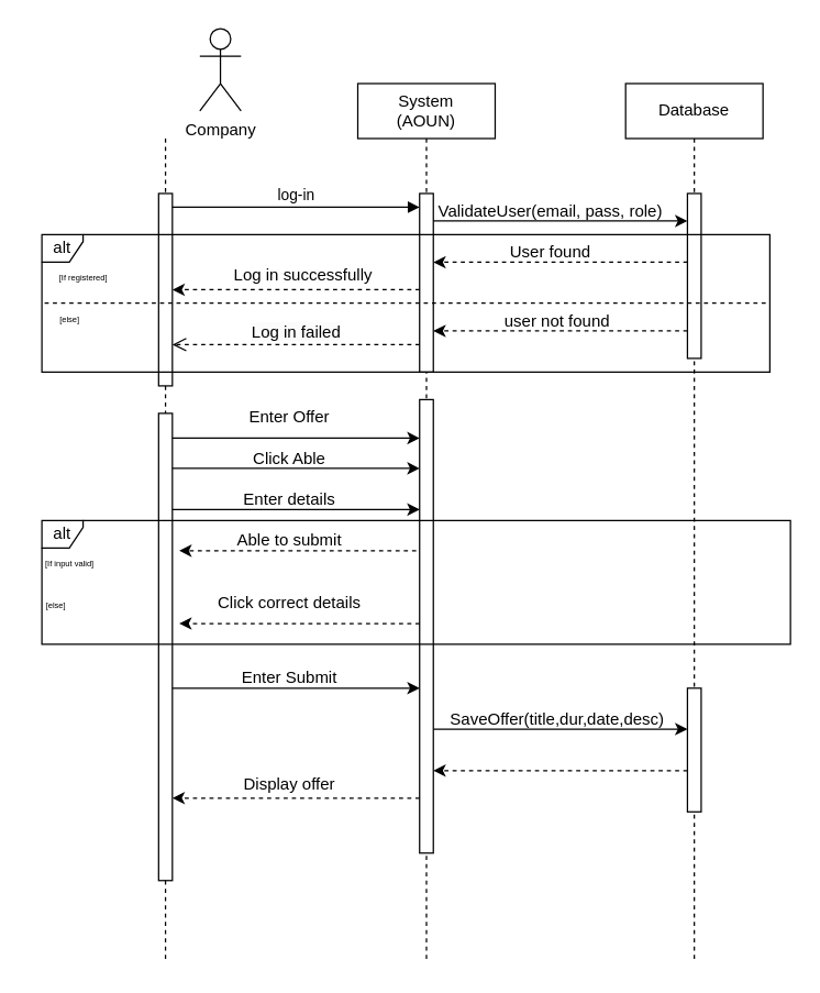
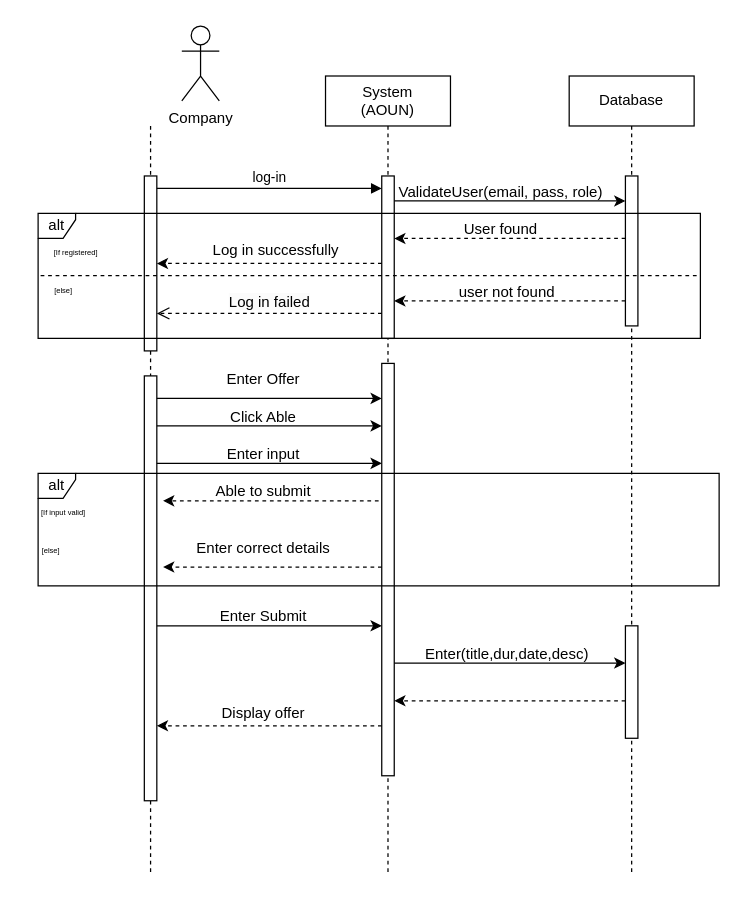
  <mxCell id="0" />
  <mxCell id="1" parent="0" />
  <mxCell id="2" value="" style="shape=umlLifeline;perimeter=lifelinePerimeter;whiteSpace=wrap;html=1;container=0;dropTarget=0;collapsible=0;recursiveResize=0;outlineConnect=0;portConstraint=eastwest;newEdgeStyle={&quot;edgeStyle&quot;:&quot;elbowEdgeStyle&quot;,&quot;elbow&quot;:&quot;vertical&quot;,&quot;curved&quot;:0,&quot;rounded&quot;:0};size=0;" parent="1" vertex="1"><mxGeometry x="70" y="100" width="100" height="600" as="geometry" /></mxCell>
  <mxCell id="3" value="" style="html=1;points=[];perimeter=orthogonalPerimeter;outlineConnect=0;targetShapes=umlLifeline;portConstraint=eastwest;newEdgeStyle={&quot;edgeStyle&quot;:&quot;elbowEdgeStyle&quot;,&quot;elbow&quot;:&quot;vertical&quot;,&quot;curved&quot;:0,&quot;rounded&quot;:0};" parent="2" vertex="1"><mxGeometry x="45" y="40" width="10" height="140" as="geometry" /></mxCell>
  <mxCell id="4" value="" style="html=1;points=[];perimeter=orthogonalPerimeter;outlineConnect=0;targetShapes=umlLifeline;portConstraint=eastwest;newEdgeStyle={&quot;edgeStyle&quot;:&quot;elbowEdgeStyle&quot;,&quot;elbow&quot;:&quot;vertical&quot;,&quot;curved&quot;:0,&quot;rounded&quot;:0};" parent="2" vertex="1"><mxGeometry x="45" y="200" width="10" height="340" as="geometry" /></mxCell>
  <mxCell id="5" value="System&lt;div&gt;(AOUN)&lt;/div&gt;" style="shape=umlLifeline;perimeter=lifelinePerimeter;whiteSpace=wrap;html=1;container=0;dropTarget=0;collapsible=0;recursiveResize=0;outlineConnect=0;portConstraint=eastwest;newEdgeStyle={&quot;edgeStyle&quot;:&quot;elbowEdgeStyle&quot;,&quot;elbow&quot;:&quot;vertical&quot;,&quot;curved&quot;:0,&quot;rounded&quot;:0};" parent="1" vertex="1"><mxGeometry x="260" y="60" width="100" height="640" as="geometry" /></mxCell>
  <mxCell id="6" value="" style="html=1;points=[];perimeter=orthogonalPerimeter;outlineConnect=0;targetShapes=umlLifeline;portConstraint=eastwest;newEdgeStyle={&quot;edgeStyle&quot;:&quot;elbowEdgeStyle&quot;,&quot;elbow&quot;:&quot;vertical&quot;,&quot;curved&quot;:0,&quot;rounded&quot;:0};" parent="5" vertex="1"><mxGeometry x="45" y="80" width="10" height="130" as="geometry" /></mxCell>
  <mxCell id="7" value="" style="html=1;points=[];perimeter=orthogonalPerimeter;outlineConnect=0;targetShapes=umlLifeline;portConstraint=eastwest;newEdgeStyle={&quot;edgeStyle&quot;:&quot;elbowEdgeStyle&quot;,&quot;elbow&quot;:&quot;vertical&quot;,&quot;curved&quot;:0,&quot;rounded&quot;:0};" parent="5" vertex="1"><mxGeometry x="45" y="230" width="10" height="330" as="geometry" /></mxCell>
  <mxCell id="8" value="log-in" style="html=1;verticalAlign=bottom;endArrow=block;edgeStyle=elbowEdgeStyle;elbow=vertical;curved=0;rounded=0;" parent="1" source="3" target="6" edge="1"><mxGeometry relative="1" as="geometry"><mxPoint x="225" y="150" as="sourcePoint" /><Array as="points"><mxPoint x="210" y="150" /></Array></mxGeometry></mxCell>
  <mxCell id="9" value="&lt;span style=&quot;font-size: 12px; background-color: rgb(251, 251, 251);&quot;&gt;Log in failed&lt;/span&gt;" style="html=1;verticalAlign=bottom;endArrow=open;dashed=1;endSize=8;edgeStyle=elbowEdgeStyle;elbow=vertical;curved=0;rounded=0;" parent="1" source="6" target="3" edge="1"><mxGeometry relative="1" as="geometry"><mxPoint x="130" y="250" as="targetPoint" /><Array as="points"><mxPoint x="210" y="250" /></Array><mxPoint x="300" y="250" as="sourcePoint" /></mxGeometry></mxCell>
  <mxCell id="10" value="Database" style="shape=umlLifeline;perimeter=lifelinePerimeter;whiteSpace=wrap;html=1;container=0;dropTarget=0;collapsible=0;recursiveResize=0;outlineConnect=0;portConstraint=eastwest;newEdgeStyle={&quot;edgeStyle&quot;:&quot;elbowEdgeStyle&quot;,&quot;elbow&quot;:&quot;vertical&quot;,&quot;curved&quot;:0,&quot;rounded&quot;:0};" parent="1" vertex="1"><mxGeometry x="455" y="60" width="100" height="640" as="geometry" /></mxCell>
  <mxCell id="11" value="" style="html=1;points=[];perimeter=orthogonalPerimeter;outlineConnect=0;targetShapes=umlLifeline;portConstraint=eastwest;newEdgeStyle={&quot;edgeStyle&quot;:&quot;elbowEdgeStyle&quot;,&quot;elbow&quot;:&quot;vertical&quot;,&quot;curved&quot;:0,&quot;rounded&quot;:0};" parent="10" vertex="1"><mxGeometry x="45" y="80" width="10" height="120" as="geometry" /></mxCell>
  <mxCell id="12" value="" style="html=1;points=[];perimeter=orthogonalPerimeter;outlineConnect=0;targetShapes=umlLifeline;portConstraint=eastwest;newEdgeStyle={&quot;edgeStyle&quot;:&quot;elbowEdgeStyle&quot;,&quot;elbow&quot;:&quot;vertical&quot;,&quot;curved&quot;:0,&quot;rounded&quot;:0};" vertex="1" parent="10"><mxGeometry x="45" y="440" width="10" height="90" as="geometry" /></mxCell>
  <mxCell id="13" style="edgeStyle=elbowEdgeStyle;rounded=0;orthogonalLoop=1;jettySize=auto;html=1;elbow=vertical;curved=0;" parent="1" source="6" target="11" edge="1"><mxGeometry relative="1" as="geometry"><Array as="points"><mxPoint x="400" y="160" /></Array></mxGeometry></mxCell>
  <mxCell id="14" value="ValidateUser(email, pass, role)" style="text;html=1;align=center;verticalAlign=middle;resizable=0;points=[];autosize=1;strokeColor=none;fillColor=none;" parent="1" vertex="1"><mxGeometry x="305" y="138" width="190" height="30" as="geometry" /></mxCell>
  <mxCell id="15" style="edgeStyle=elbowEdgeStyle;rounded=0;orthogonalLoop=1;jettySize=auto;html=1;elbow=vertical;curved=0;dashed=1;" parent="1" target="6" edge="1"><mxGeometry relative="1" as="geometry"><mxPoint x="500" y="190.003" as="sourcePoint" /><mxPoint x="320" y="190" as="targetPoint" /></mxGeometry></mxCell>
  <mxCell id="16" value="User found" style="text;html=1;align=center;verticalAlign=middle;resizable=0;points=[];autosize=1;strokeColor=none;fillColor=none;" parent="1" vertex="1"><mxGeometry x="360" y="168" width="80" height="30" as="geometry" /></mxCell>
  <mxCell id="17" style="edgeStyle=elbowEdgeStyle;rounded=0;orthogonalLoop=1;jettySize=auto;html=1;elbow=vertical;curved=0;dashed=1;" parent="1" target="3" edge="1"><mxGeometry relative="1" as="geometry"><mxPoint x="305" y="209.997" as="sourcePoint" /><mxPoint x="130" y="210" as="targetPoint" /></mxGeometry></mxCell>
  <mxCell id="18" style="edgeStyle=elbowEdgeStyle;rounded=0;orthogonalLoop=1;jettySize=auto;html=1;elbow=vertical;curved=0;dashed=1;" parent="1" source="11" target="6" edge="1"><mxGeometry relative="1" as="geometry"><mxPoint x="320" y="230" as="targetPoint" /><Array as="points"><mxPoint x="340" y="240" /><mxPoint x="430" y="230" /></Array></mxGeometry></mxCell>
  <mxCell id="19" style="edgeStyle=elbowEdgeStyle;rounded=0;orthogonalLoop=1;jettySize=auto;html=1;elbow=vertical;curved=0;" parent="1" edge="1"><mxGeometry relative="1" as="geometry"><mxPoint x="305" y="318" as="targetPoint" /><Array as="points"><mxPoint x="200" y="318" /></Array><mxPoint x="125" y="318" as="sourcePoint" /></mxGeometry></mxCell>
  <mxCell id="20" value="Enter Offer" style="text;html=1;align=center;verticalAlign=middle;resizable=0;points=[];autosize=1;strokeColor=none;fillColor=none;" parent="1" vertex="1"><mxGeometry x="155" y="288" width="110" height="30" as="geometry" /></mxCell>
  <mxCell id="21" value="Company" style="shape=umlActor;verticalLabelPosition=bottom;verticalAlign=top;html=1;" parent="1" vertex="1"><mxGeometry x="145" y="20" width="30" height="60" as="geometry" /></mxCell>
  <mxCell id="22" value="Click Able" style="text;html=1;align=center;verticalAlign=middle;resizable=0;points=[];autosize=1;strokeColor=none;fillColor=none;" vertex="1" parent="1"><mxGeometry x="170" y="318" width="80" height="30" as="geometry" /></mxCell>
  <mxCell id="23" style="edgeStyle=elbowEdgeStyle;rounded=0;orthogonalLoop=1;jettySize=auto;html=1;elbow=vertical;curved=0;" edge="1" parent="1"><mxGeometry relative="1" as="geometry"><mxPoint x="305" y="340" as="targetPoint" /><Array as="points"><mxPoint x="200" y="340" /></Array><mxPoint x="125" y="340" as="sourcePoint" /></mxGeometry></mxCell>
  <mxCell id="24" style="edgeStyle=elbowEdgeStyle;rounded=0;orthogonalLoop=1;jettySize=auto;html=1;elbow=vertical;curved=0;" edge="1" parent="1"><mxGeometry relative="1" as="geometry"><mxPoint x="305" y="370" as="targetPoint" /><Array as="points"><mxPoint x="200" y="370" /></Array><mxPoint x="125" y="370" as="sourcePoint" /></mxGeometry></mxCell>
- <mxCell id="25" value="Enter details" style="text;html=1;align=center;verticalAlign=middle;resizable=0;points=[];autosize=1;strokeColor=none;fillColor=none;" vertex="1" parent="1"><mxGeometry x="165" y="348" width="90" height="30" as="geometry" /></mxCell>
+ <mxCell id="25" value="Enter input" style="text;html=1;align=center;verticalAlign=middle;resizable=0;points=[];autosize=1;strokeColor=none;fillColor=none;" vertex="1" parent="1"><mxGeometry x="165" y="348" width="90" height="30" as="geometry" /></mxCell>
  <mxCell id="26" value="alt" style="shape=umlFrame;whiteSpace=wrap;html=1;pointerEvents=0;recursiveResize=0;container=1;collapsible=0;width=30;height=20;" vertex="1" parent="1"><mxGeometry y="170" width="530" height="100" as="geometry" x="30" /></mxCell>
  <mxCell id="27" value="user not found" style="text;html=1;align=center;verticalAlign=middle;resizable=0;points=[];autosize=1;strokeColor=none;fillColor=none;" parent="26" vertex="1"><mxGeometry x="325" y="48" width="100" height="30" as="geometry" /></mxCell>
  <mxCell id="28" value="&lt;font style=&quot;font-size: 6px;&quot;&gt;[If registered]&lt;/font&gt;" style="text;html=1;align=center;verticalAlign=middle;resizable=0;points=[];autosize=1;strokeColor=none;fillColor=none;" vertex="1" parent="26"><mxGeometry y="15" width="60" height="30" as="geometry" /></mxCell>
  <mxCell id="29" value="&lt;font style=&quot;font-size: 6px;&quot;&gt;[else]&lt;/font&gt;" style="text;html=1;align=center;verticalAlign=middle;resizable=0;points=[];autosize=1;strokeColor=none;fillColor=none;" vertex="1" parent="26"><mxGeometry y="45" width="40" height="30" as="geometry" /></mxCell>
  <mxCell id="30" value="" style="endArrow=none;dashed=1;html=1;rounded=0;entryX=0.998;entryY=0.497;entryDx=0;entryDy=0;entryPerimeter=0;exitX=0.05;exitY=0.157;exitDx=0;exitDy=0;exitPerimeter=0;" edge="1" parent="26" source="29" target="26"><mxGeometry width="50" height="50" relative="1" as="geometry"><mxPoint x="230" y="-30" as="sourcePoint" /><mxPoint x="280" y="-80" as="targetPoint" /></mxGeometry></mxCell>
  <mxCell id="31" value="Log in successfully" style="text;html=1;align=center;verticalAlign=middle;resizable=0;points=[];autosize=1;strokeColor=none;fillColor=none;" parent="26" vertex="1"><mxGeometry x="130" y="15" width="120" height="30" as="geometry" /></mxCell>
  <mxCell id="32" value="alt" style="shape=umlFrame;whiteSpace=wrap;html=1;pointerEvents=0;recursiveResize=0;container=1;collapsible=0;width=30;height=20;" vertex="1" parent="1"><mxGeometry y="378" width="545" height="90" as="geometry" x="30" /></mxCell>
  <mxCell id="33" value="&lt;font style=&quot;font-size: 6px;&quot;&gt;[If input valid]&lt;/font&gt;" style="text;html=1;align=center;verticalAlign=middle;resizable=0;points=[];autosize=1;strokeColor=none;fillColor=none;" vertex="1" parent="32"><mxGeometry x="-10" y="15" width="60" height="30" as="geometry" /></mxCell>
  <mxCell id="34" value="&lt;font style=&quot;font-size: 6px;&quot;&gt;[else]&lt;/font&gt;" style="text;html=1;align=center;verticalAlign=middle;resizable=0;points=[];autosize=1;strokeColor=none;fillColor=none;" vertex="1" parent="32"><mxGeometry x="-10" y="45" width="40" height="30" as="geometry" /></mxCell>
  <mxCell id="35" value="Able to submit" style="text;html=1;align=center;verticalAlign=middle;resizable=0;points=[];autosize=1;strokeColor=none;fillColor=none;" vertex="1" parent="32"><mxGeometry x="130" width="100" height="30" as="geometry" /></mxCell>
  <mxCell id="36" style="edgeStyle=elbowEdgeStyle;rounded=0;orthogonalLoop=1;jettySize=auto;html=1;elbow=vertical;curved=0;dashed=1;" edge="1" parent="32"><mxGeometry relative="1" as="geometry"><mxPoint x="272.5" y="22.003" as="sourcePoint" /><mxPoint x="100" y="22" as="targetPoint" /></mxGeometry></mxCell>
- <mxCell id="37" value="Click correct details" style="text;html=1;align=center;verticalAlign=middle;resizable=0;points=[];autosize=1;strokeColor=none;fillColor=none;" vertex="1" parent="32"><mxGeometry x="115" y="45" width="130" height="30" as="geometry" /></mxCell>
+ <mxCell id="37" value="Enter correct details" style="text;html=1;align=center;verticalAlign=middle;resizable=0;points=[];autosize=1;strokeColor=none;fillColor=none;" vertex="1" parent="32"><mxGeometry x="115" y="45" width="130" height="30" as="geometry" /></mxCell>
  <mxCell id="38" style="edgeStyle=elbowEdgeStyle;rounded=0;orthogonalLoop=1;jettySize=auto;html=1;elbow=vertical;curved=0;dashed=1;" edge="1" parent="32" source="7"><mxGeometry relative="1" as="geometry"><mxPoint x="272.5" y="75.043" as="sourcePoint" /><mxPoint x="100" y="75.04" as="targetPoint" /></mxGeometry></mxCell>
  <mxCell id="39" value="Enter Submit" style="text;html=1;align=center;verticalAlign=middle;resizable=0;points=[];autosize=1;strokeColor=none;fillColor=none;" vertex="1" parent="1"><mxGeometry x="165" y="478" width="90" height="30" as="geometry" /></mxCell>
  <mxCell id="40" value="" style="endArrow=classic;html=1;rounded=0;" edge="1" parent="1"><mxGeometry width="50" height="50" relative="1" as="geometry"><mxPoint x="125" y="500" as="sourcePoint" /><mxPoint x="305" y="500" as="targetPoint" /></mxGeometry></mxCell>
  <mxCell id="41" value="" style="endArrow=classic;html=1;rounded=0;" edge="1" parent="1"><mxGeometry width="50" height="50" relative="1" as="geometry"><mxPoint x="315" y="529.81" as="sourcePoint" /><mxPoint x="500" y="529.81" as="targetPoint" /></mxGeometry></mxCell>
- <mxCell id="42" value="SaveOffer(title,dur,date,desc)" style="text;html=1;align=center;verticalAlign=middle;resizable=0;points=[];autosize=1;strokeColor=none;fillColor=none;" vertex="1" parent="1"><mxGeometry x="315" y="508" width="180" height="30" as="geometry" /></mxCell>
+ <mxCell id="42" value="Enter(title,dur,date,desc)" style="text;html=1;align=center;verticalAlign=middle;resizable=0;points=[];autosize=1;strokeColor=none;fillColor=none;" vertex="1" parent="1"><mxGeometry x="315" y="508" width="180" height="30" as="geometry" /></mxCell>
  <mxCell id="43" style="edgeStyle=elbowEdgeStyle;rounded=0;orthogonalLoop=1;jettySize=auto;html=1;elbow=vertical;curved=0;dashed=1;" edge="1" parent="1"><mxGeometry relative="1" as="geometry"><mxPoint x="500" y="559.997" as="sourcePoint" /><mxPoint x="315" y="559.997" as="targetPoint" /><Array as="points" /></mxGeometry></mxCell>
  <mxCell id="44" value="Display offer" style="text;html=1;align=center;verticalAlign=middle;resizable=0;points=[];autosize=1;strokeColor=none;fillColor=none;" vertex="1" parent="1"><mxGeometry x="165" y="555" width="90" height="30" as="geometry" /></mxCell>
  <mxCell id="45" style="edgeStyle=elbowEdgeStyle;rounded=0;orthogonalLoop=1;jettySize=auto;html=1;elbow=vertical;curved=0;dashed=1;" edge="1" parent="1"><mxGeometry relative="1" as="geometry"><mxPoint x="305" y="580" as="sourcePoint" /><mxPoint x="125" y="580" as="targetPoint" /></mxGeometry></mxCell>
